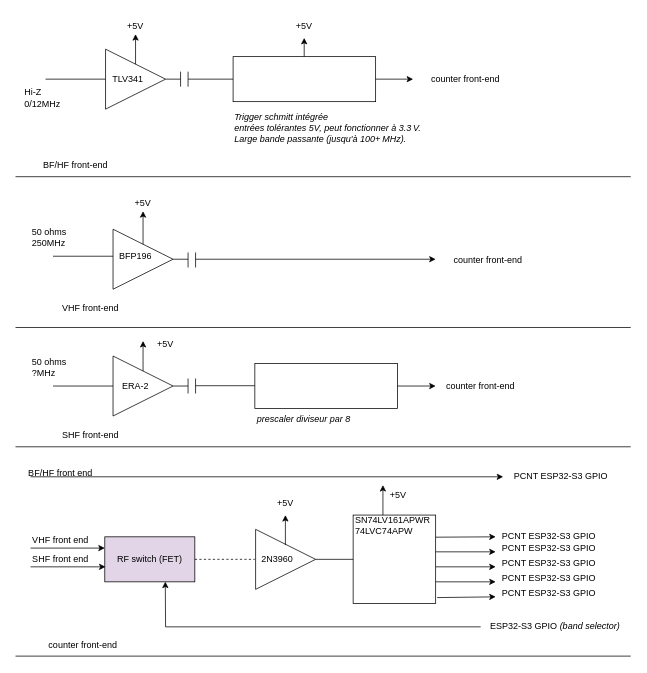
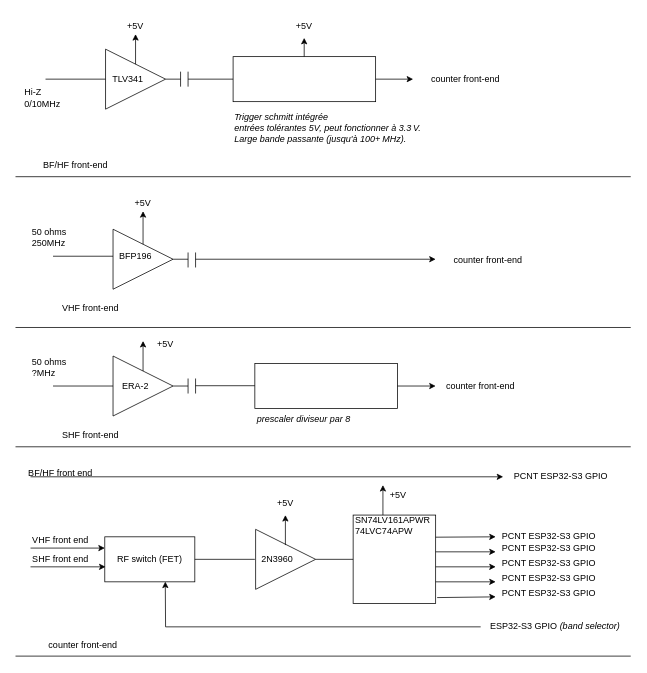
  <mxCell id="0" />
  <mxCell id="1" parent="0" />
  <mxCell id="2" value="" style="endArrow=none;html=1;rounded=0;" edge="1" parent="1"><mxGeometry width="50" height="50" relative="1" as="geometry"><mxPoint y="235" as="sourcePoint" x="20" /><mxPoint x="840" y="235" as="targetPoint" /></mxGeometry></mxCell>
  <mxCell id="3" value="BF/HF front-end" style="text;html=1;align=center;verticalAlign=middle;whiteSpace=wrap;rounded=0;" vertex="1" parent="1"><mxGeometry x="30" y="205" width="140" height="30" as="geometry" /></mxCell>
  <mxCell id="4" value="" style="triangle;whiteSpace=wrap;html=1;" vertex="1" parent="1"><mxGeometry x="140" y="65" width="80" height="80" as="geometry" /></mxCell>
  <mxCell id="5" value="TLV341" style="text;html=1;align=center;verticalAlign=middle;whiteSpace=wrap;rounded=0;" vertex="1" parent="1"><mxGeometry x="140" y="90" width="60" height="30" as="geometry" /></mxCell>
  <mxCell id="6" value="" style="group" vertex="1" connectable="0" parent="1"><mxGeometry x="240" y="95" width="10" height="20" as="geometry" /></mxCell>
  <mxCell id="7" value="" style="endArrow=none;html=1;rounded=0;" edge="1" parent="6"><mxGeometry width="50" height="50" relative="1" as="geometry"><mxPoint y="20" as="sourcePoint" /><mxPoint as="targetPoint" /></mxGeometry></mxCell>
  <mxCell id="8" value="" style="endArrow=none;html=1;rounded=0;" edge="1" parent="6"><mxGeometry width="50" height="50" relative="1" as="geometry"><mxPoint x="10" y="20" as="sourcePoint" /><mxPoint x="10" as="targetPoint" /></mxGeometry></mxCell>
  <mxCell id="9" value="" style="rounded=0;whiteSpace=wrap;html=1;" vertex="1" parent="1"><mxGeometry x="310" y="75" width="190" height="60" as="geometry" /></mxCell>
  <mxCell id="10" value="&lt;i&gt;Trigger schmitt intégrée&amp;nbsp;&lt;/i&gt;&lt;div&gt;&lt;i&gt;entrées tolérantes 5V, peut fonctionner à 3.3 V.&amp;nbsp;&lt;/i&gt;&lt;/div&gt;&lt;div&gt;&lt;i&gt;Large bande passante (jusqu'à 100+ MHz).&lt;/i&gt;&lt;/div&gt;" style="text;html=1;align=left;verticalAlign=middle;whiteSpace=wrap;rounded=0;" vertex="1" parent="1"><mxGeometry x="310" y="145" width="350" height="50" as="geometry" /></mxCell>
  <mxCell id="11" value="" style="endArrow=classic;html=1;rounded=0;exitX=1;exitY=0.5;exitDx=0;exitDy=0;" edge="1" parent="1" source="9" target="12"><mxGeometry width="50" height="50" relative="1" as="geometry"><mxPoint x="310" y="155" as="sourcePoint" /><mxPoint x="580" y="105" as="targetPoint" /></mxGeometry></mxCell>
  <mxCell id="12" value="counter front-end" style="text;html=1;align=center;verticalAlign=middle;whiteSpace=wrap;rounded=0;" vertex="1" parent="1"><mxGeometry x="550" y="90" width="140" height="30" as="geometry" /></mxCell>
  <mxCell id="13" value="" style="endArrow=classic;html=1;rounded=0;exitX=0.5;exitY=0;exitDx=0;exitDy=0;" edge="1" parent="1" source="4"><mxGeometry width="50" height="50" relative="1" as="geometry"><mxPoint x="350" y="155" as="sourcePoint" /><mxPoint x="180" y="45" as="targetPoint" /></mxGeometry></mxCell>
  <mxCell id="14" value="" style="endArrow=classic;html=1;rounded=0;exitX=0.5;exitY=0;exitDx=0;exitDy=0;" edge="1" parent="1" target="15"><mxGeometry width="50" height="50" relative="1" as="geometry"><mxPoint x="404.76" y="75" as="sourcePoint" /><mxPoint x="404.76" y="35" as="targetPoint" /></mxGeometry></mxCell>
  <mxCell id="15" value="+5V" style="text;html=1;align=center;verticalAlign=middle;whiteSpace=wrap;rounded=0;" vertex="1" parent="1"><mxGeometry x="374.76" y="20" width="60" height="30" as="geometry" /></mxCell>
  <mxCell id="16" value="+5V" style="text;html=1;align=center;verticalAlign=middle;whiteSpace=wrap;rounded=0;" vertex="1" parent="1"><mxGeometry x="150" y="20" width="60" height="30" as="geometry" /></mxCell>
  <mxCell id="17" value="" style="endArrow=none;html=1;rounded=0;" edge="1" parent="1"><mxGeometry width="50" height="50" relative="1" as="geometry"><mxPoint x="60" y="105" as="sourcePoint" /><mxPoint x="140" y="105" as="targetPoint" /></mxGeometry></mxCell>
  <mxCell id="18" value="" style="endArrow=none;html=1;rounded=0;exitX=1;exitY=0.5;exitDx=0;exitDy=0;" edge="1" parent="1" source="4"><mxGeometry width="50" height="50" relative="1" as="geometry"><mxPoint x="70" y="115" as="sourcePoint" /><mxPoint x="240" y="105" as="targetPoint" /></mxGeometry></mxCell>
  <mxCell id="19" value="" style="endArrow=none;html=1;rounded=0;" edge="1" parent="1"><mxGeometry width="50" height="50" relative="1" as="geometry"><mxPoint x="250" y="105" as="sourcePoint" /><mxPoint x="310" y="105" as="targetPoint" /></mxGeometry></mxCell>
  <mxCell id="20" value="" style="endArrow=none;html=1;rounded=0;" edge="1" parent="1"><mxGeometry width="50" height="50" relative="1" as="geometry"><mxPoint y="436" as="sourcePoint" x="20" /><mxPoint x="840" y="436" as="targetPoint" /></mxGeometry></mxCell>
  <mxCell id="21" value="VHF front-end" style="text;html=1;align=center;verticalAlign=middle;whiteSpace=wrap;rounded=0;" vertex="1" parent="1"><mxGeometry x="30" y="395" width="180" height="30" as="geometry" /></mxCell>
- <mxCell id="22" value="Hi-Z&lt;div&gt;0/12MHz&lt;/div&gt;" style="text;html=1;align=left;verticalAlign=middle;whiteSpace=wrap;rounded=0;" vertex="1" parent="1"><mxGeometry x="30" y="115" width="60" height="30" as="geometry" /></mxCell>
+ <mxCell id="22" value="Hi-Z&lt;div&gt;0/10MHz&lt;/div&gt;" style="text;html=1;align=left;verticalAlign=middle;whiteSpace=wrap;rounded=0;" vertex="1" parent="1"><mxGeometry x="30" y="115" width="60" height="30" as="geometry" /></mxCell>
  <mxCell id="23" value="" style="triangle;whiteSpace=wrap;html=1;" vertex="1" parent="1"><mxGeometry x="150" y="305" width="80" height="80" as="geometry" /></mxCell>
  <mxCell id="24" value="BFP196" style="text;html=1;align=center;verticalAlign=middle;whiteSpace=wrap;rounded=0;" vertex="1" parent="1"><mxGeometry x="150" y="326" width="60" height="30" as="geometry" /></mxCell>
  <mxCell id="25" value="" style="group" vertex="1" connectable="0" parent="1"><mxGeometry x="250" y="336" width="10" height="20" as="geometry" /></mxCell>
  <mxCell id="26" value="" style="endArrow=none;html=1;rounded=0;" edge="1" parent="25"><mxGeometry width="50" height="50" relative="1" as="geometry"><mxPoint y="20" as="sourcePoint" /><mxPoint as="targetPoint" /></mxGeometry></mxCell>
  <mxCell id="27" value="" style="endArrow=none;html=1;rounded=0;" edge="1" parent="25"><mxGeometry width="50" height="50" relative="1" as="geometry"><mxPoint x="10" y="20" as="sourcePoint" /><mxPoint x="10" as="targetPoint" /></mxGeometry></mxCell>
  <mxCell id="28" value="" style="endArrow=classic;html=1;rounded=0;exitX=0.5;exitY=0;exitDx=0;exitDy=0;" edge="1" parent="1" source="23"><mxGeometry width="50" height="50" relative="1" as="geometry"><mxPoint x="360" y="391" as="sourcePoint" /><mxPoint x="190" y="281" as="targetPoint" /></mxGeometry></mxCell>
  <mxCell id="29" value="+5V" style="text;html=1;align=center;verticalAlign=middle;whiteSpace=wrap;rounded=0;" vertex="1" parent="1"><mxGeometry x="160" y="256" width="60" height="30" as="geometry" /></mxCell>
  <mxCell id="30" value="" style="endArrow=none;html=1;rounded=0;" edge="1" parent="1"><mxGeometry width="50" height="50" relative="1" as="geometry"><mxPoint x="70" y="341" as="sourcePoint" /><mxPoint x="150" y="341" as="targetPoint" /></mxGeometry></mxCell>
  <mxCell id="31" value="50 ohms&lt;div&gt;250MHz&lt;/div&gt;" style="text;html=1;align=left;verticalAlign=middle;whiteSpace=wrap;rounded=0;" vertex="1" parent="1"><mxGeometry x="40" y="301" width="60" height="30" as="geometry" /></mxCell>
  <mxCell id="32" value="" style="endArrow=none;html=1;rounded=0;" edge="1" parent="1"><mxGeometry width="50" height="50" relative="1" as="geometry"><mxPoint y="595" as="sourcePoint" x="20" /><mxPoint x="840" y="595" as="targetPoint" /></mxGeometry></mxCell>
  <mxCell id="33" value="SHF front-end" style="text;html=1;align=center;verticalAlign=middle;whiteSpace=wrap;rounded=0;" vertex="1" parent="1"><mxGeometry x="30" y="565" width="180" height="30" as="geometry" /></mxCell>
  <mxCell id="34" value="" style="triangle;whiteSpace=wrap;html=1;" vertex="1" parent="1"><mxGeometry x="150" y="474" width="80" height="80" as="geometry" /></mxCell>
  <mxCell id="35" value="ERA-2" style="text;html=1;align=center;verticalAlign=middle;whiteSpace=wrap;rounded=0;" vertex="1" parent="1"><mxGeometry x="150" y="499" width="60" height="30" as="geometry" /></mxCell>
  <mxCell id="36" value="" style="group" vertex="1" connectable="0" parent="1"><mxGeometry x="250" y="504" width="10" height="20" as="geometry" /></mxCell>
  <mxCell id="37" value="" style="endArrow=none;html=1;rounded=0;" edge="1" parent="36"><mxGeometry width="50" height="50" relative="1" as="geometry"><mxPoint y="20" as="sourcePoint" /><mxPoint as="targetPoint" /></mxGeometry></mxCell>
  <mxCell id="38" value="" style="endArrow=none;html=1;rounded=0;" edge="1" parent="36"><mxGeometry width="50" height="50" relative="1" as="geometry"><mxPoint x="10" y="20" as="sourcePoint" /><mxPoint x="10" as="targetPoint" /></mxGeometry></mxCell>
  <mxCell id="39" value="" style="endArrow=classic;html=1;rounded=0;exitX=0.5;exitY=0;exitDx=0;exitDy=0;" edge="1" parent="1" source="34"><mxGeometry width="50" height="50" relative="1" as="geometry"><mxPoint x="360" y="564" as="sourcePoint" /><mxPoint x="190" y="454" as="targetPoint" /></mxGeometry></mxCell>
  <mxCell id="40" value="" style="endArrow=none;html=1;rounded=0;" edge="1" parent="1"><mxGeometry width="50" height="50" relative="1" as="geometry"><mxPoint x="70" y="514" as="sourcePoint" /><mxPoint x="150" y="514" as="targetPoint" /></mxGeometry></mxCell>
  <mxCell id="41" value="" style="endArrow=none;html=1;rounded=0;exitX=1;exitY=0.5;exitDx=0;exitDy=0;" edge="1" parent="1" source="34"><mxGeometry width="50" height="50" relative="1" as="geometry"><mxPoint x="80" y="524" as="sourcePoint" /><mxPoint x="250" y="514" as="targetPoint" /></mxGeometry></mxCell>
  <mxCell id="42" value="" style="endArrow=none;html=1;rounded=0;" edge="1" parent="1"><mxGeometry width="50" height="50" relative="1" as="geometry"><mxPoint x="260" y="513.58" as="sourcePoint" /><mxPoint x="340" y="513.58" as="targetPoint" /></mxGeometry></mxCell>
  <mxCell id="43" value="50 ohms&lt;div&gt;?MHz&lt;/div&gt;" style="text;html=1;align=left;verticalAlign=middle;whiteSpace=wrap;rounded=0;" vertex="1" parent="1"><mxGeometry x="40" y="474" width="60" height="30" as="geometry" /></mxCell>
  <mxCell id="44" value="+5V" style="text;html=1;align=center;verticalAlign=middle;whiteSpace=wrap;rounded=0;" vertex="1" parent="1"><mxGeometry x="190" y="444" width="60" height="30" as="geometry" /></mxCell>
  <mxCell id="45" value="" style="rounded=0;whiteSpace=wrap;html=1;" vertex="1" parent="1"><mxGeometry x="339" y="484" width="190" height="60" as="geometry" /></mxCell>
  <mxCell id="46" value="&lt;i&gt;prescaler diviseur par 8&lt;/i&gt;" style="text;whiteSpace=wrap;html=1;" vertex="1" parent="1"><mxGeometry x="340" y="545" width="160" height="20" as="geometry" /></mxCell>
  <mxCell id="47" value="" style="endArrow=classic;html=1;rounded=0;" edge="1" parent="1"><mxGeometry width="50" height="50" relative="1" as="geometry"><mxPoint x="260" y="345" as="sourcePoint" /><mxPoint x="580" y="345" as="targetPoint" /></mxGeometry></mxCell>
  <mxCell id="48" value="" style="endArrow=none;html=1;rounded=0;exitX=1;exitY=0.5;exitDx=0;exitDy=0;" edge="1" parent="1" source="23"><mxGeometry width="50" height="50" relative="1" as="geometry"><mxPoint x="240" y="385" as="sourcePoint" /><mxPoint x="250" y="345" as="targetPoint" /></mxGeometry></mxCell>
  <mxCell id="49" value="counter front-end" style="text;html=1;align=center;verticalAlign=middle;whiteSpace=wrap;rounded=0;" vertex="1" parent="1"><mxGeometry x="580" y="331" width="140" height="30" as="geometry" /></mxCell>
  <mxCell id="50" value="" style="endArrow=classic;html=1;rounded=0;exitX=1;exitY=0.5;exitDx=0;exitDy=0;" edge="1" parent="1" source="45"><mxGeometry width="50" height="50" relative="1" as="geometry"><mxPoint x="270" y="355" as="sourcePoint" /><mxPoint x="580" y="514" as="targetPoint" /></mxGeometry></mxCell>
  <mxCell id="51" value="counter front-end" style="text;html=1;align=center;verticalAlign=middle;whiteSpace=wrap;rounded=0;" vertex="1" parent="1"><mxGeometry x="570" y="499" width="140" height="30" as="geometry" /></mxCell>
  <mxCell id="52" value="" style="endArrow=none;html=1;rounded=0;" edge="1" parent="1"><mxGeometry width="50" height="50" relative="1" as="geometry"><mxPoint y="874" as="sourcePoint" x="20" /><mxPoint x="840" y="874" as="targetPoint" /></mxGeometry></mxCell>
  <mxCell id="53" value="counter front-end" style="text;html=1;align=center;verticalAlign=middle;whiteSpace=wrap;rounded=0;" vertex="1" parent="1"><mxGeometry y="845" width="180" height="30" as="geometry" x="20" /></mxCell>
  <mxCell id="54" value="" style="endArrow=classic;html=1;rounded=0;" edge="1" parent="1"><mxGeometry width="50" height="50" relative="1" as="geometry"><mxPoint x="40" y="635" as="sourcePoint" /><mxPoint x="670" y="635" as="targetPoint" /></mxGeometry></mxCell>
  <mxCell id="55" value="BF/HF front end" style="text;html=1;align=center;verticalAlign=middle;whiteSpace=wrap;rounded=0;" vertex="1" parent="1"><mxGeometry x="30" y="615" width="100" height="30" as="geometry" /></mxCell>
  <mxCell id="56" value="PCNT ESP32-S3 GPIO" style="text;html=1;align=center;verticalAlign=middle;whiteSpace=wrap;rounded=0;" vertex="1" parent="1"><mxGeometry x="667" y="620" width="160" height="30" as="geometry" /></mxCell>
- <mxCell id="57" value="RF switch (FET)" style="rounded=0;whiteSpace=wrap;html=1;fillColor=#e1d5e7;" vertex="1" parent="1"><mxGeometry x="139" y="715" width="120" height="60" as="geometry" /></mxCell>
+ <mxCell id="57" value="RF switch (FET)" style="rounded=0;whiteSpace=wrap;html=1;" vertex="1" parent="1"><mxGeometry x="139" y="715" width="120" height="60" as="geometry" /></mxCell>
  <mxCell id="58" value="" style="endArrow=classic;html=1;rounded=0;entryX=0;entryY=0.25;entryDx=0;entryDy=0;" edge="1" parent="1" target="57"><mxGeometry width="50" height="50" relative="1" as="geometry"><mxPoint x="40" y="730" as="sourcePoint" /><mxPoint x="340" y="635" as="targetPoint" /></mxGeometry></mxCell>
  <mxCell id="59" value="" style="endArrow=classic;html=1;rounded=0;entryX=0.008;entryY=0.667;entryDx=0;entryDy=0;entryPerimeter=0;" edge="1" parent="1" target="57"><mxGeometry width="50" height="50" relative="1" as="geometry"><mxPoint x="40" y="755" as="sourcePoint" /><mxPoint x="110" y="755" as="targetPoint" /></mxGeometry></mxCell>
  <mxCell id="60" value="VHF front end" style="text;html=1;align=center;verticalAlign=middle;whiteSpace=wrap;rounded=0;" vertex="1" parent="1"><mxGeometry x="30" y="705" width="100" height="30" as="geometry" /></mxCell>
  <mxCell id="61" value="SHF front end" style="text;html=1;align=center;verticalAlign=middle;whiteSpace=wrap;rounded=0;" vertex="1" parent="1"><mxGeometry x="30" y="730" width="100" height="30" as="geometry" /></mxCell>
  <mxCell id="62" value="" style="endArrow=classic;html=1;rounded=0;entryX=0.672;entryY=0.995;entryDx=0;entryDy=0;entryPerimeter=0;" edge="1" parent="1" target="57"><mxGeometry width="50" height="50" relative="1" as="geometry"><mxPoint x="220" y="835" as="sourcePoint" /><mxPoint x="210" y="695" as="targetPoint" /></mxGeometry></mxCell>
  <mxCell id="63" value="" style="endArrow=none;html=1;rounded=0;" edge="1" parent="1"><mxGeometry width="50" height="50" relative="1" as="geometry"><mxPoint x="220" y="835" as="sourcePoint" /><mxPoint x="640" y="835" as="targetPoint" /></mxGeometry></mxCell>
  <mxCell id="64" value="ESP32-S3 GPIO &lt;i&gt;(band selector)&lt;/i&gt;" style="text;html=1;align=left;verticalAlign=middle;whiteSpace=wrap;rounded=0;" vertex="1" parent="1"><mxGeometry x="651" y="819" width="183" height="30" as="geometry" /></mxCell>
  <mxCell id="65" value="" style="triangle;whiteSpace=wrap;html=1;" vertex="1" parent="1"><mxGeometry x="340" y="705" width="80" height="80" as="geometry" /></mxCell>
  <mxCell id="66" value="2N3960" style="text;html=1;align=center;verticalAlign=middle;whiteSpace=wrap;rounded=0;" vertex="1" parent="1"><mxGeometry x="339" y="730" width="60" height="30" as="geometry" /></mxCell>
- <mxCell id="67" value="" style="endArrow=none;html=1;rounded=0;exitX=1;exitY=0.5;exitDx=0;exitDy=0;entryX=0;entryY=0.5;entryDx=0;entryDy=0;dashed=1;" edge="1" parent="1" source="57" target="66"><mxGeometry width="50" height="50" relative="1" as="geometry"><mxPoint x="480" y="605" as="sourcePoint" /><mxPoint x="530" y="555" as="targetPoint" /></mxGeometry></mxCell>
+ <mxCell id="67" value="" style="endArrow=none;html=1;rounded=0;exitX=1;exitY=0.5;exitDx=0;exitDy=0;entryX=0;entryY=0.5;entryDx=0;entryDy=0;" edge="1" parent="1" source="57" target="66"><mxGeometry width="50" height="50" relative="1" as="geometry"><mxPoint x="480" y="605" as="sourcePoint" /><mxPoint x="530" y="555" as="targetPoint" /></mxGeometry></mxCell>
  <mxCell id="68" value="" style="rounded=0;whiteSpace=wrap;html=1;" vertex="1" parent="1"><mxGeometry x="470" y="686" width="110" height="118" as="geometry" /></mxCell>
  <mxCell id="69" value="" style="endArrow=none;html=1;rounded=0;exitX=1;exitY=0.5;exitDx=0;exitDy=0;entryX=0;entryY=0.5;entryDx=0;entryDy=0;" edge="1" parent="1" source="65" target="68"><mxGeometry width="50" height="50" relative="1" as="geometry"><mxPoint x="480" y="605" as="sourcePoint" /><mxPoint x="530" y="555" as="targetPoint" /></mxGeometry></mxCell>
  <mxCell id="70" value="" style="endArrow=classic;html=1;rounded=0;exitX=0.5;exitY=0;exitDx=0;exitDy=0;" edge="1" parent="1"><mxGeometry width="50" height="50" relative="1" as="geometry"><mxPoint x="379.71" y="726" as="sourcePoint" /><mxPoint x="379.71" y="686" as="targetPoint" /></mxGeometry></mxCell>
  <mxCell id="71" value="+5V" style="text;html=1;align=center;verticalAlign=middle;whiteSpace=wrap;rounded=0;" vertex="1" parent="1"><mxGeometry x="350" y="656" width="60" height="30" as="geometry" /></mxCell>
  <mxCell id="72" value="" style="endArrow=classic;html=1;rounded=0;exitX=0.5;exitY=0;exitDx=0;exitDy=0;" edge="1" parent="1"><mxGeometry width="50" height="50" relative="1" as="geometry"><mxPoint x="509.71" y="686" as="sourcePoint" /><mxPoint x="509.71" y="646" as="targetPoint" /></mxGeometry></mxCell>
  <mxCell id="73" value="+5V" style="text;html=1;align=center;verticalAlign=middle;whiteSpace=wrap;rounded=0;" vertex="1" parent="1"><mxGeometry x="500" y="645" width="60" height="30" as="geometry" /></mxCell>
  <mxCell id="74" value="" style="endArrow=classic;html=1;rounded=0;exitX=1;exitY=0.25;exitDx=0;exitDy=0;" edge="1" parent="1" source="68"><mxGeometry width="50" height="50" relative="1" as="geometry"><mxPoint x="470" y="705" as="sourcePoint" /><mxPoint x="660" y="715" as="targetPoint" /></mxGeometry></mxCell>
  <mxCell id="75" value="" style="endArrow=classic;html=1;rounded=0;" edge="1" parent="1"><mxGeometry width="50" height="50" relative="1" as="geometry"><mxPoint x="580" y="735" as="sourcePoint" /><mxPoint x="660" y="735" as="targetPoint" /></mxGeometry></mxCell>
  <mxCell id="76" value="" style="endArrow=classic;html=1;rounded=0;" edge="1" parent="1"><mxGeometry width="50" height="50" relative="1" as="geometry"><mxPoint x="580" y="755" as="sourcePoint" /><mxPoint x="660" y="755" as="targetPoint" /></mxGeometry></mxCell>
  <mxCell id="77" value="" style="endArrow=classic;html=1;rounded=0;" edge="1" parent="1"><mxGeometry width="50" height="50" relative="1" as="geometry"><mxPoint x="580" y="775" as="sourcePoint" /><mxPoint x="660" y="775" as="targetPoint" /></mxGeometry></mxCell>
  <mxCell id="78" value="" style="endArrow=classic;html=1;rounded=0;exitX=1.018;exitY=0.932;exitDx=0;exitDy=0;exitPerimeter=0;" edge="1" parent="1" source="68"><mxGeometry width="50" height="50" relative="1" as="geometry"><mxPoint x="550" y="796" as="sourcePoint" /><mxPoint x="660" y="795" as="targetPoint" /></mxGeometry></mxCell>
  <mxCell id="79" value="PCNT ESP32-S3 GPIO" style="text;html=1;align=center;verticalAlign=middle;whiteSpace=wrap;rounded=0;" vertex="1" parent="1"><mxGeometry x="651" y="700" width="160" height="30" as="geometry" /></mxCell>
  <mxCell id="80" value="PCNT ESP32-S3 GPIO" style="text;html=1;align=center;verticalAlign=middle;whiteSpace=wrap;rounded=0;" vertex="1" parent="1"><mxGeometry x="651" y="715" width="160" height="30" as="geometry" /></mxCell>
  <mxCell id="81" value="PCNT ESP32-S3 GPIO" style="text;html=1;align=center;verticalAlign=middle;whiteSpace=wrap;rounded=0;" vertex="1" parent="1"><mxGeometry x="651" y="735" width="160" height="30" as="geometry" /></mxCell>
  <mxCell id="82" value="PCNT ESP32-S3 GPIO" style="text;html=1;align=center;verticalAlign=middle;whiteSpace=wrap;rounded=0;" vertex="1" parent="1"><mxGeometry x="651" y="755" width="160" height="30" as="geometry" /></mxCell>
  <mxCell id="83" value="PCNT ESP32-S3 GPIO" style="text;html=1;align=center;verticalAlign=middle;whiteSpace=wrap;rounded=0;" vertex="1" parent="1"><mxGeometry x="651" y="775" width="160" height="30" as="geometry" /></mxCell>
  <mxCell id="84" value="SN74LV161APWR&lt;div&gt;74LVC74APW&lt;/div&gt;" style="text;html=1;align=left;verticalAlign=middle;whiteSpace=wrap;rounded=0;" vertex="1" parent="1"><mxGeometry x="471" y="685" width="109" height="30" as="geometry" /></mxCell>
